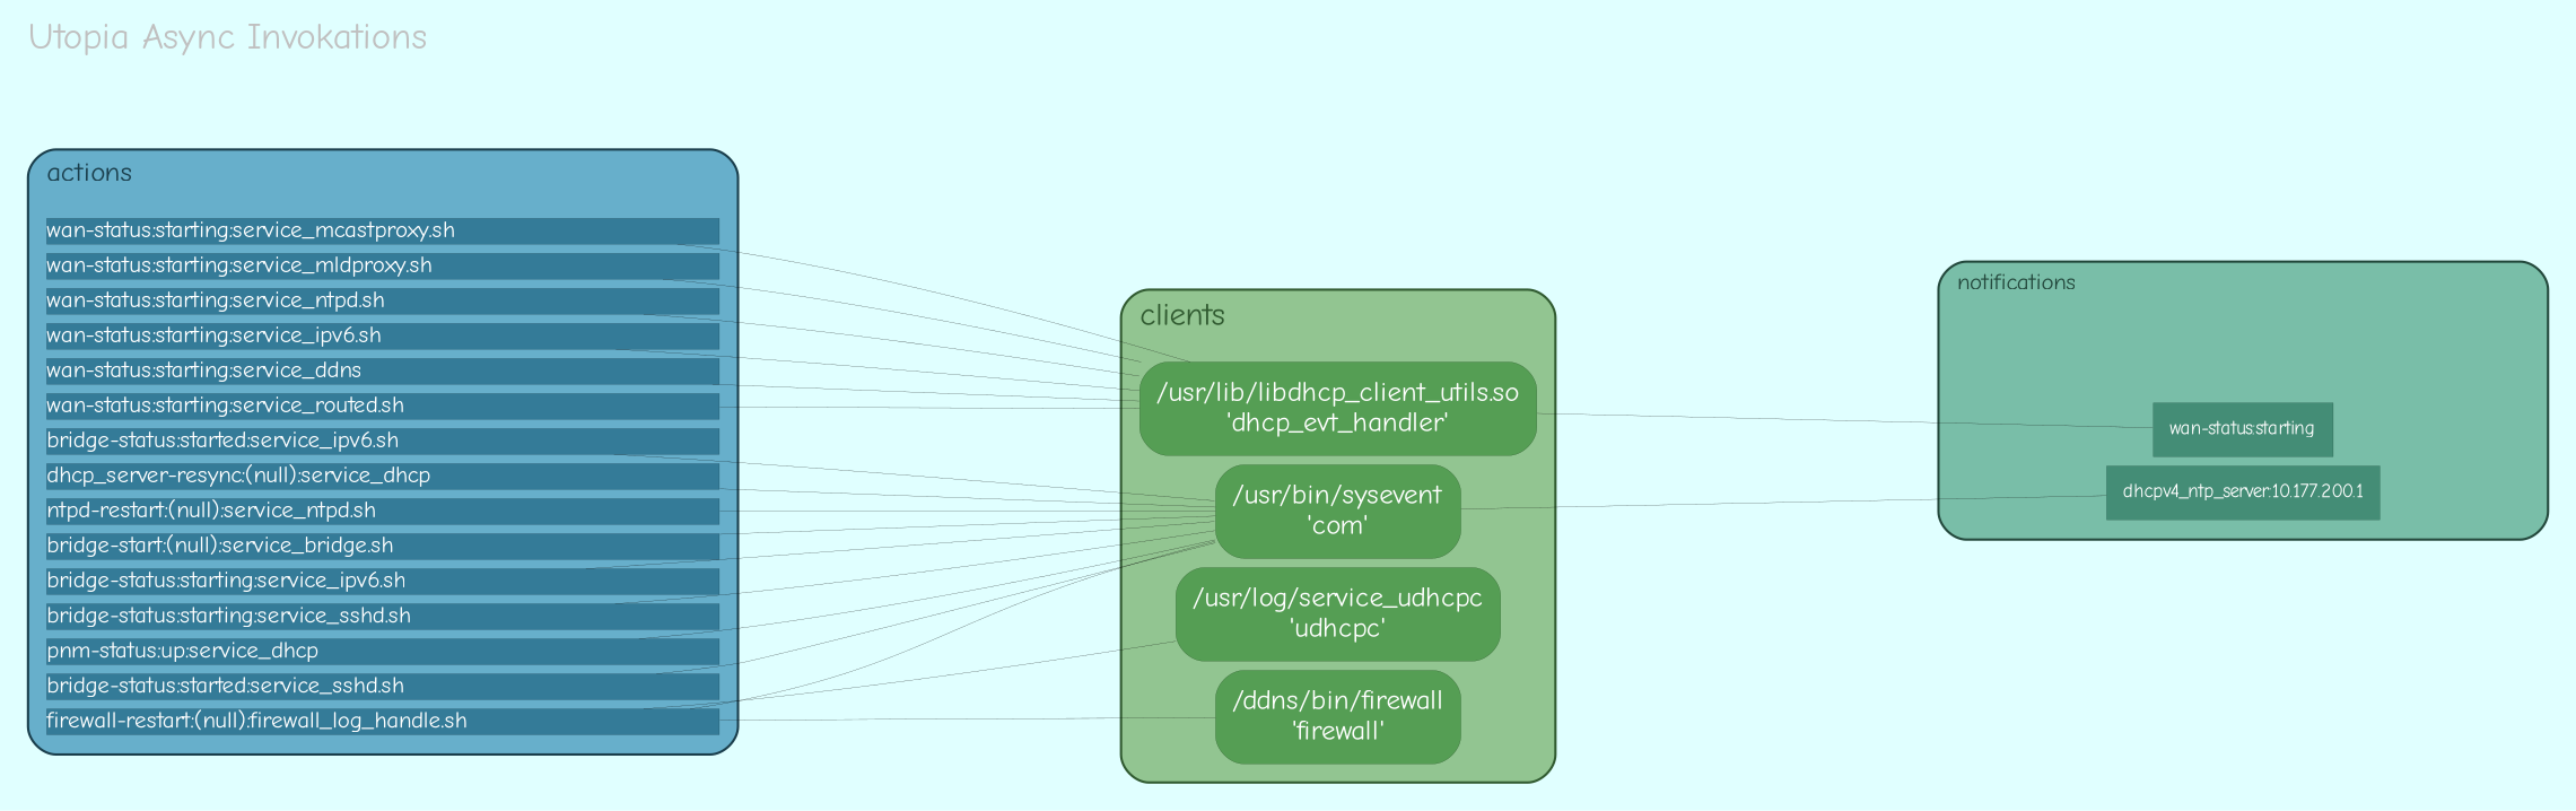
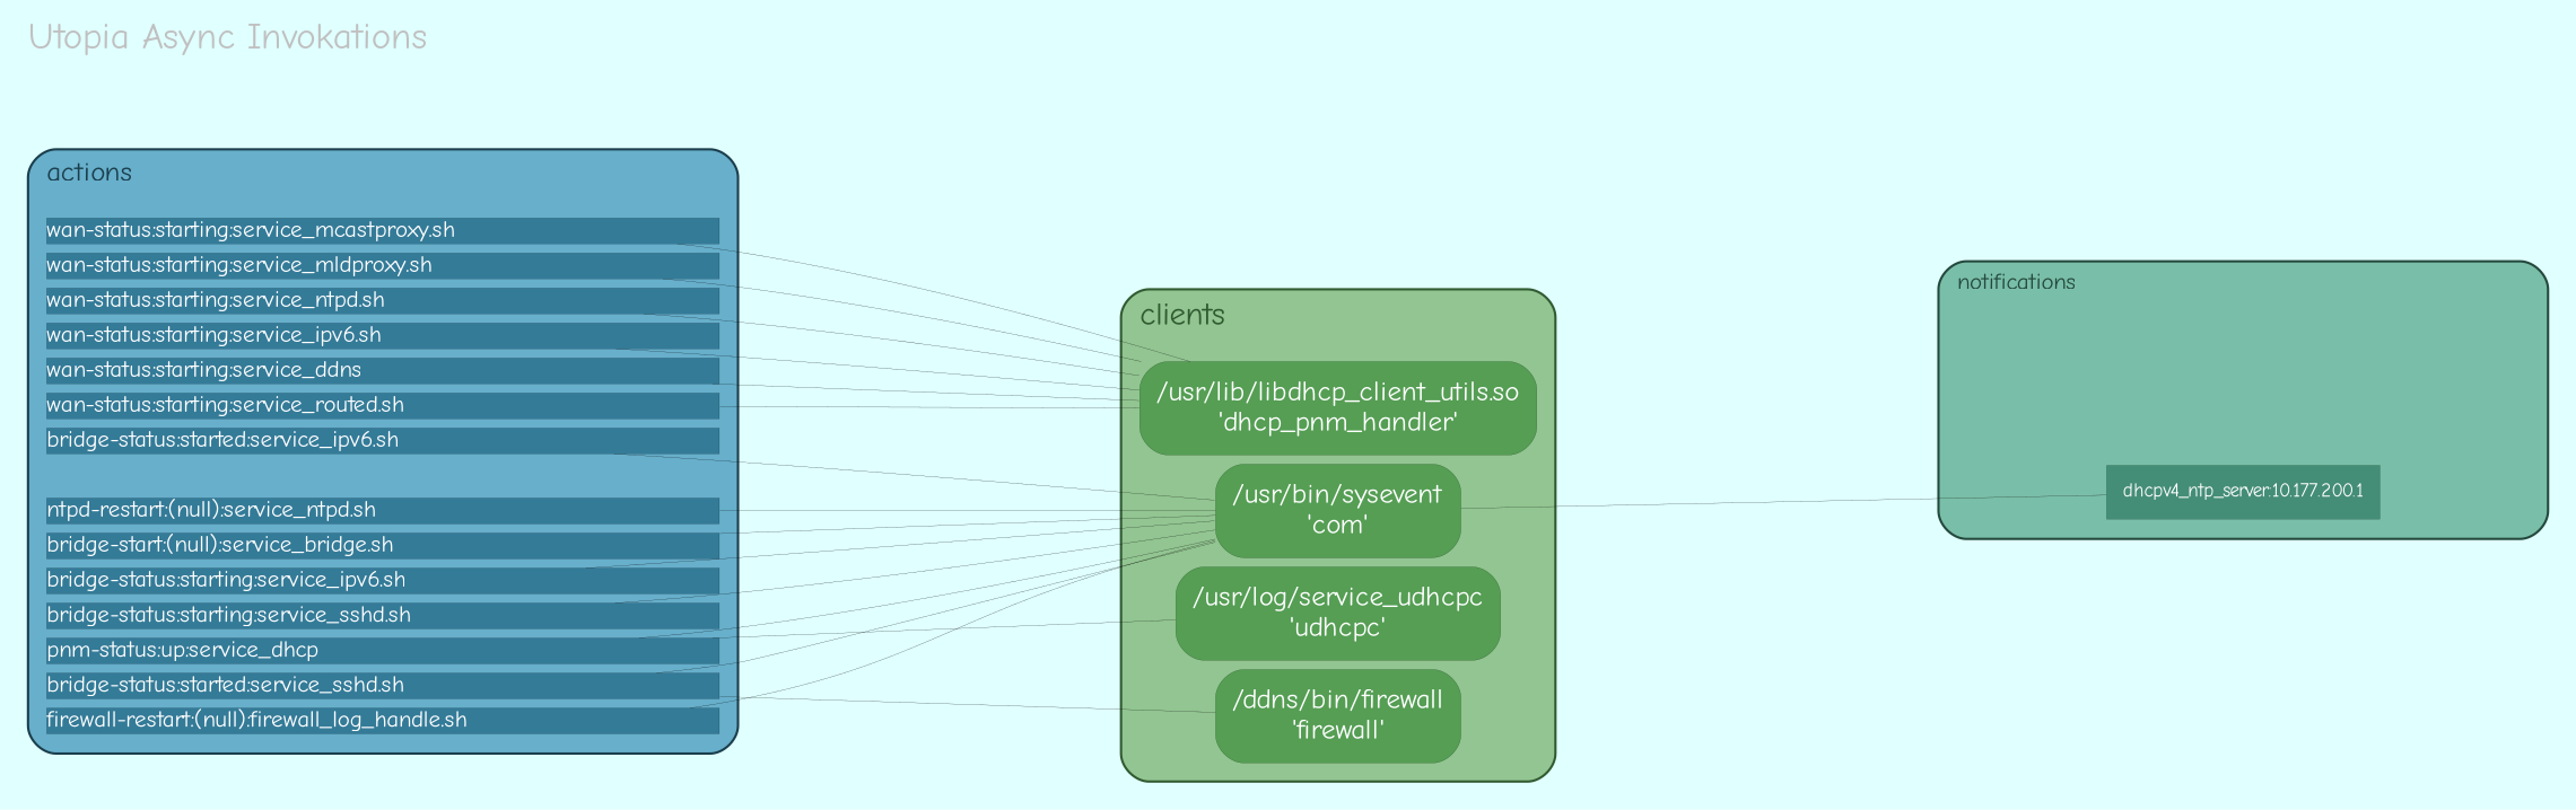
  digraph {
    bgcolor=lightcyan
    fontcolor=grey
    fontname="Comic Neue"
    fontsize=16
    label="Utopia Async Invokations"
    labeljust=l
    labelloc=top
    nodesep=0.05
    rankdir=LR
    ranksep=2.5
    node [fontname="Comic Neue" margin=0 penwidth=0.1 shape=box style=filled color="#092834" fillcolor="#347B98" fontcolor=white fontsize=10]
    edge [arrowhead=none arrowsize=0.5 color=black fontname="Comic Neue" penwidth=0.1]
    _fac04ca68a48af91f0290001604a2463 [height=0 margin=0.1 shape=plaintext style=invisible color="" fillcolor="" fontcolor="" fontsize=""]
-   n2 [color="#093426" fillcolor="#448D76" fontsize=8 height=0 label="wan-status:starting\l" margin=0.1 width=0]
    n3 [color="#093426" fillcolor="#448D76" fontsize=8 height=0 label="dhcpv4_ntp_server:10.177.200.1\l" margin=0.1 width=0]
-   n4 [color="#0A3409" fillcolor="#559E54" fontsize=12 height=0 label="/usr/lib/libdhcp_client_utils.so\n'dhcp_evt_handler'" margin=0.1 style="filled,rounded" width=0]
+   n4 [color="#0A3409" fillcolor="#559E54" fontsize=12 height=0 label="/usr/lib/libdhcp_client_utils.so\n'dhcp_pnm_handler'" margin=0.1 style="filled,rounded" width=0]
    n5 [color="#0A3409" fillcolor="#559E54" fontsize=12 height=0 label="/usr/bin/sysevent\n'com'" margin=0.1 style="filled,rounded" width=0]
    n6 [color="#0A3409" fillcolor="#559E54" fontsize=12 height=0 label="/usr/log/service_udhcpc\n'udhcpc'" margin=0.1 style="filled,rounded" width=0]
    n7 [color="#0A3409" fillcolor="#559E54" fontsize=12 height=0 label="/ddns/bin/firewall\n'firewall'" margin=0.1 style="filled,rounded" width=0]
    n8 [height=0 label="bridge-start:(null):service_bridge.sh\l" width=4]
    n9 [height=0 label="bridge-status:starting:service_ipv6.sh\l" width=4]
    n10 [height=0 label="bridge-status:starting:service_sshd.sh\l" width=4]
    n11 [height=0 label="bridge-status:started:service_ipv6.sh\l" width=4]
    n12 [height=0 label="bridge-status:started:service_sshd.sh\l" width=4]
    n13 [height=0 label="firewall-restart:(null):firewall_log_handle.sh\l" width=4]
    n14 [height=0 label="pnm-status:up:service_dhcp\l" width=4]
-   n15 [height=0 label="dhcp_server-resync:(null):service_dhcp\l" width=4]
    n16 [height=0 label="wan-status:starting:service_ipv6.sh\l" width=4]
    n17 [height=0 label="wan-status:starting:service_ddns\l" width=4]
    n18 [height=0 label="wan-status:starting:service_routed.sh\l" width=4]
    n19 [height=0 label="wan-status:starting:service_mcastproxy.sh\l" width=4]
    n20 [height=0 label="wan-status:starting:service_mldproxy.sh\l" width=4]
    n21 [height=0 label="wan-status:starting:service_ntpd.sh\l" width=4]
    n22 [height=0 label="ntpd-restart:(null):service_ntpd.sh\l" width=4]
    subgraph cluster_1 {
      color="#23483C"
      fillcolor="#79BEA8"
      fontcolor="#23483C"
      fontsize=10
      label="notifications\l"
      penwidth=1.0
      style="filled, rounded"
      _fac04ca68a48af91f0290001604a2463
-     n2
      n3
    }
    subgraph cluster_2 {
      color="#305A30"
      fillcolor="#92C591"
      fontcolor="#305A30"
      fontsize=14
      label="clients\l"
      penwidth=1.0
      style="filled, rounded"
      n4
      n5
      n6
      n7
    }
    subgraph cluster_3 {
      color="#1A3E4C"
      fillcolor="#67AFCB"
      fontcolor="#1A3E4C"
      fontsize=12
      label="actions\l"
      penwidth=1.0
      style="filled,rounded"
      n8
      n9
      n10
      n11
      n12
      n13
      n14
-     n15
      n16
      n17
      n18
      n19
      n20
      n21
      n22
    }
-   n4 -> n2
    n5 -> n3
    n8 -> n5
    n9 -> n5
    n10 -> n5
    n11 -> n5
    n12 -> n5
    n13 -> n5
-   n13 -> n6
-   n13 -> n7
+   n14 -> n6
+   n12 -> n7
    n14 -> n5
-   n15 -> n5
    n16 -> n4
    n17 -> n4
    n18 -> n4
    n19 -> n4
    n20 -> n4
    n21 -> n4
    n22 -> n5
  }
